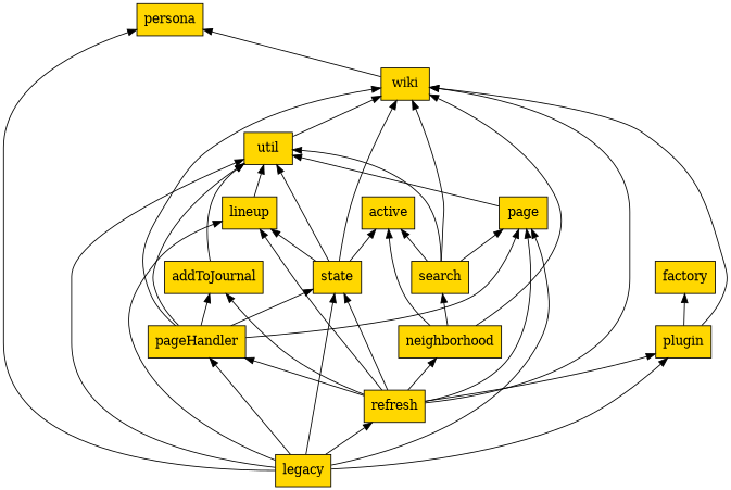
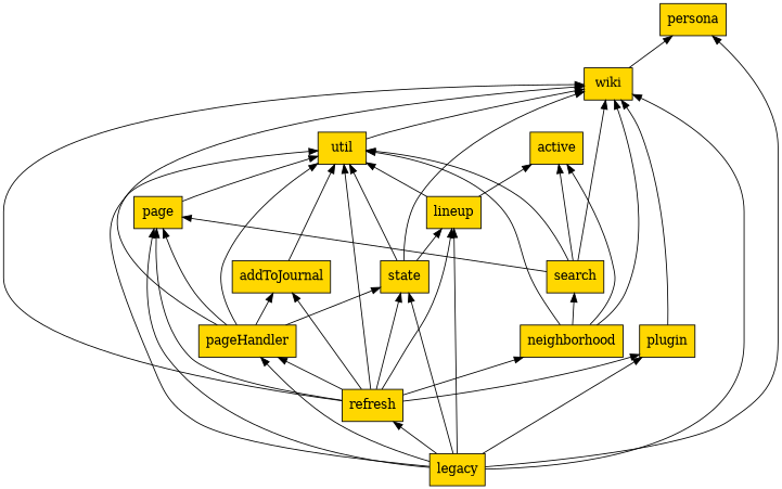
  digraph {
    node [fillcolor=gold shape=box style=filled]
    edge [dir=back]
    active
    state
    neighborhood
    search
    legacy
    pageHandler
    refresh
    addToJournal
    util
    page
    lineup
    plugin
-   factory
    wiki
    persona
-   active -> state
+   active -> lineup
    active -> neighborhood
    active -> search
    state -> legacy
    state -> pageHandler
    state -> refresh
    neighborhood -> refresh
    search -> neighborhood
    pageHandler -> legacy
    pageHandler -> refresh
    refresh -> legacy
    addToJournal -> pageHandler
    addToJournal -> refresh
    util -> state
+   util -> neighborhood
    util -> search
    util -> legacy
    util -> pageHandler
+   util -> refresh
    util -> addToJournal
    util -> page
    util -> lineup
    page -> search
    page -> legacy
    page -> pageHandler
    page -> refresh
    lineup -> state
    lineup -> legacy
    lineup -> refresh
    plugin -> legacy
    plugin -> refresh
-   factory -> plugin
    wiki -> state
    wiki -> neighborhood
    wiki -> search
+   wiki -> legacy
    wiki -> pageHandler
    wiki -> refresh
    wiki -> util
    wiki -> plugin
    persona -> legacy
    persona -> wiki
  }
